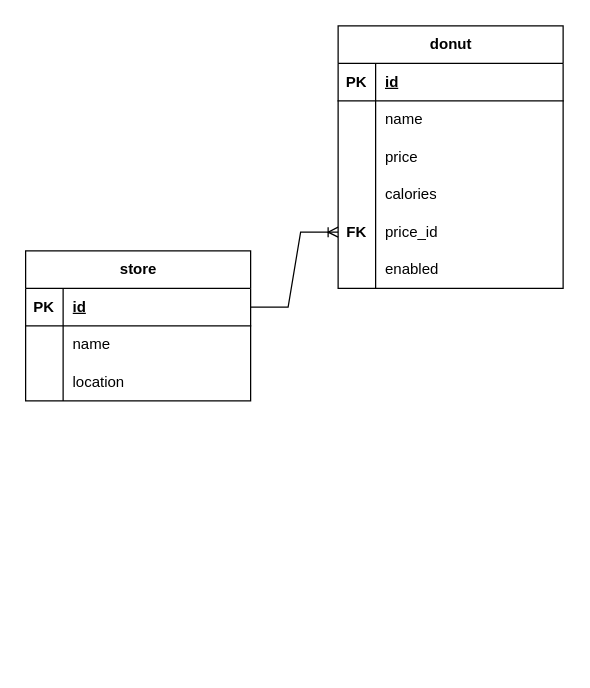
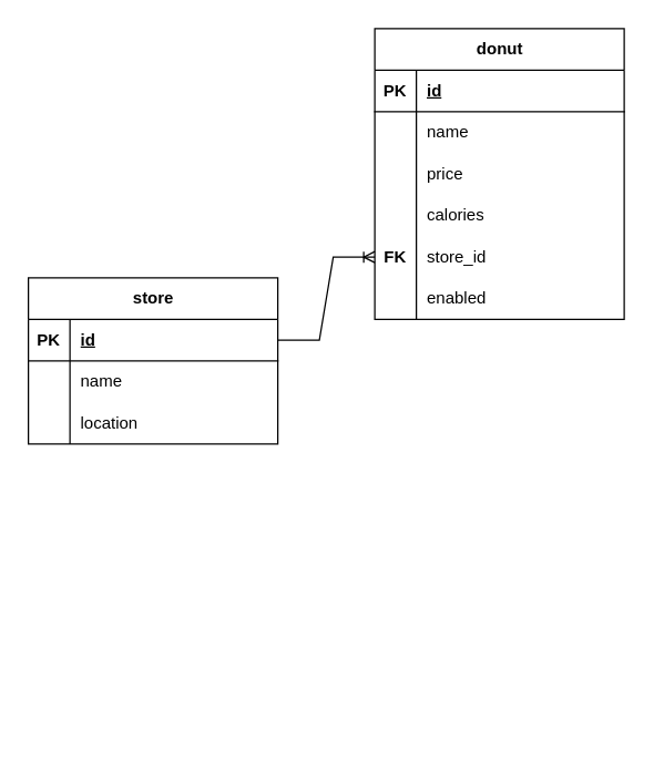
  <mxCell id="0" />
  <mxCell id="1" parent="0" />
  <mxCell id="2" value="" style="edgeStyle=entityRelationEdgeStyle;fontSize=12;html=1;endArrow=ERoneToMany;rounded=0;" edge="1" parent="1" source="23" target="16"><mxGeometry width="100" height="100" relative="1" as="geometry"><mxPoint x="190" y="180" as="sourcePoint" /><mxPoint x="270.96" y="187.52" as="targetPoint" /><Array as="points"><mxPoint x="430.96" y="527.52" /><mxPoint x="360.96" y="277.52" /><mxPoint x="270.96" y="247.52" /><mxPoint x="320.96" y="232.52" /></Array></mxGeometry></mxCell>
  <mxCell id="3" value="donut" style="shape=table;startSize=30;container=1;collapsible=1;childLayout=tableLayout;fixedRows=1;rowLines=0;fontStyle=1;align=center;resizeLast=1;html=1;" vertex="1" parent="1"><mxGeometry x="270" y="20" width="180" height="210" as="geometry" /></mxCell>
  <mxCell id="4" value="" style="shape=tableRow;horizontal=0;startSize=0;swimlaneHead=0;swimlaneBody=0;fillColor=none;collapsible=0;dropTarget=0;points=[[0,0.5],[1,0.5]];portConstraint=eastwest;top=0;left=0;right=0;bottom=1;" vertex="1" parent="3"><mxGeometry y="30" width="180" height="30" as="geometry" /></mxCell>
  <mxCell id="5" value="PK" style="shape=partialRectangle;connectable=0;fillColor=none;top=0;left=0;bottom=0;right=0;fontStyle=1;overflow=hidden;whiteSpace=wrap;html=1;" vertex="1" parent="4"><mxGeometry width="30" height="30" as="geometry"><mxRectangle width="30" height="30" as="alternateBounds" /></mxGeometry></mxCell>
  <mxCell id="6" value="id" style="shape=partialRectangle;connectable=0;fillColor=none;top=0;left=0;bottom=0;right=0;align=left;spacingLeft=6;fontStyle=5;overflow=hidden;whiteSpace=wrap;html=1;" vertex="1" parent="4"><mxGeometry x="30" width="150" height="30" as="geometry"><mxRectangle width="150" height="30" as="alternateBounds" /></mxGeometry></mxCell>
  <mxCell id="7" value="" style="shape=tableRow;horizontal=0;startSize=0;swimlaneHead=0;swimlaneBody=0;fillColor=none;collapsible=0;dropTarget=0;points=[[0,0.5],[1,0.5]];portConstraint=eastwest;top=0;left=0;right=0;bottom=0;" vertex="1" parent="3"><mxGeometry y="60" width="180" height="30" as="geometry" /></mxCell>
  <mxCell id="8" value="" style="shape=partialRectangle;connectable=0;fillColor=none;top=0;left=0;bottom=0;right=0;editable=1;overflow=hidden;whiteSpace=wrap;html=1;" vertex="1" parent="7"><mxGeometry width="30" height="30" as="geometry"><mxRectangle width="30" height="30" as="alternateBounds" /></mxGeometry></mxCell>
  <mxCell id="9" value="name" style="shape=partialRectangle;connectable=0;fillColor=none;top=0;left=0;bottom=0;right=0;align=left;spacingLeft=6;overflow=hidden;whiteSpace=wrap;html=1;" vertex="1" parent="7"><mxGeometry x="30" width="150" height="30" as="geometry"><mxRectangle width="150" height="30" as="alternateBounds" /></mxGeometry></mxCell>
  <mxCell id="10" value="" style="shape=tableRow;horizontal=0;startSize=0;swimlaneHead=0;swimlaneBody=0;fillColor=none;collapsible=0;dropTarget=0;points=[[0,0.5],[1,0.5]];portConstraint=eastwest;top=0;left=0;right=0;bottom=0;" vertex="1" parent="3"><mxGeometry y="90" width="180" height="30" as="geometry" /></mxCell>
  <mxCell id="11" value="" style="shape=partialRectangle;connectable=0;fillColor=none;top=0;left=0;bottom=0;right=0;editable=1;overflow=hidden;whiteSpace=wrap;html=1;" vertex="1" parent="10"><mxGeometry width="30" height="30" as="geometry"><mxRectangle width="30" height="30" as="alternateBounds" /></mxGeometry></mxCell>
  <mxCell id="12" value="price" style="shape=partialRectangle;connectable=0;fillColor=none;top=0;left=0;bottom=0;right=0;align=left;spacingLeft=6;overflow=hidden;whiteSpace=wrap;html=1;" vertex="1" parent="10"><mxGeometry x="30" width="150" height="30" as="geometry"><mxRectangle width="150" height="30" as="alternateBounds" /></mxGeometry></mxCell>
  <mxCell id="13" value="" style="shape=tableRow;horizontal=0;startSize=0;swimlaneHead=0;swimlaneBody=0;fillColor=none;collapsible=0;dropTarget=0;points=[[0,0.5],[1,0.5]];portConstraint=eastwest;top=0;left=0;right=0;bottom=0;" vertex="1" parent="3"><mxGeometry y="120" width="180" height="30" as="geometry" /></mxCell>
  <mxCell id="14" value="" style="shape=partialRectangle;connectable=0;fillColor=none;top=0;left=0;bottom=0;right=0;editable=1;overflow=hidden;whiteSpace=wrap;html=1;" vertex="1" parent="13"><mxGeometry width="30" height="30" as="geometry"><mxRectangle width="30" height="30" as="alternateBounds" /></mxGeometry></mxCell>
  <mxCell id="15" value="calories" style="shape=partialRectangle;connectable=0;fillColor=none;top=0;left=0;bottom=0;right=0;align=left;spacingLeft=6;overflow=hidden;whiteSpace=wrap;html=1;" vertex="1" parent="13"><mxGeometry x="30" width="150" height="30" as="geometry"><mxRectangle width="150" height="30" as="alternateBounds" /></mxGeometry></mxCell>
  <mxCell id="16" value="" style="shape=tableRow;horizontal=0;startSize=0;swimlaneHead=0;swimlaneBody=0;fillColor=none;collapsible=0;dropTarget=0;points=[[0,0.5],[1,0.5]];portConstraint=eastwest;top=0;left=0;right=0;bottom=0;" vertex="1" parent="3"><mxGeometry y="150" width="180" height="30" as="geometry" /></mxCell>
  <mxCell id="17" value="&lt;b&gt;FK&lt;/b&gt;" style="shape=partialRectangle;connectable=0;fillColor=none;top=0;left=0;bottom=0;right=0;editable=1;overflow=hidden;whiteSpace=wrap;html=1;" vertex="1" parent="16"><mxGeometry width="30" height="30" as="geometry"><mxRectangle width="30" height="30" as="alternateBounds" /></mxGeometry></mxCell>
- <mxCell id="18" value="price_id" style="shape=partialRectangle;connectable=0;fillColor=none;top=0;left=0;bottom=0;right=0;align=left;spacingLeft=6;overflow=hidden;whiteSpace=wrap;html=1;" vertex="1" parent="16"><mxGeometry x="30" width="150" height="30" as="geometry"><mxRectangle width="150" height="30" as="alternateBounds" /></mxGeometry></mxCell>
+ <mxCell id="18" value="store_id" style="shape=partialRectangle;connectable=0;fillColor=none;top=0;left=0;bottom=0;right=0;align=left;spacingLeft=6;overflow=hidden;whiteSpace=wrap;html=1;" vertex="1" parent="16"><mxGeometry x="30" width="150" height="30" as="geometry"><mxRectangle width="150" height="30" as="alternateBounds" /></mxGeometry></mxCell>
  <mxCell id="19" value="" style="shape=tableRow;horizontal=0;startSize=0;swimlaneHead=0;swimlaneBody=0;fillColor=none;collapsible=0;dropTarget=0;points=[[0,0.5],[1,0.5]];portConstraint=eastwest;top=0;left=0;right=0;bottom=0;" vertex="1" parent="3"><mxGeometry y="180" width="180" height="30" as="geometry" /></mxCell>
  <mxCell id="20" value="" style="shape=partialRectangle;connectable=0;fillColor=none;top=0;left=0;bottom=0;right=0;editable=1;overflow=hidden;whiteSpace=wrap;html=1;" vertex="1" parent="19"><mxGeometry width="30" height="30" as="geometry"><mxRectangle width="30" height="30" as="alternateBounds" /></mxGeometry></mxCell>
  <mxCell id="21" value="enabled" style="shape=partialRectangle;connectable=0;fillColor=none;top=0;left=0;bottom=0;right=0;align=left;spacingLeft=6;overflow=hidden;whiteSpace=wrap;html=1;" vertex="1" parent="19"><mxGeometry x="30" width="150" height="30" as="geometry"><mxRectangle width="150" height="30" as="alternateBounds" /></mxGeometry></mxCell>
  <mxCell id="22" value="store" style="shape=table;startSize=30;container=1;collapsible=1;childLayout=tableLayout;fixedRows=1;rowLines=0;fontStyle=1;align=center;resizeLast=1;html=1;" vertex="1" parent="1"><mxGeometry x="20" y="200" width="180" height="120" as="geometry" /></mxCell>
  <mxCell id="23" value="" style="shape=tableRow;horizontal=0;startSize=0;swimlaneHead=0;swimlaneBody=0;fillColor=none;collapsible=0;dropTarget=0;points=[[0,0.5],[1,0.5]];portConstraint=eastwest;top=0;left=0;right=0;bottom=1;" vertex="1" parent="22"><mxGeometry y="30" width="180" height="30" as="geometry" /></mxCell>
  <mxCell id="24" value="PK" style="shape=partialRectangle;connectable=0;fillColor=none;top=0;left=0;bottom=0;right=0;fontStyle=1;overflow=hidden;whiteSpace=wrap;html=1;" vertex="1" parent="23"><mxGeometry width="30" height="30" as="geometry"><mxRectangle width="30" height="30" as="alternateBounds" /></mxGeometry></mxCell>
  <mxCell id="25" value="id" style="shape=partialRectangle;connectable=0;fillColor=none;top=0;left=0;bottom=0;right=0;align=left;spacingLeft=6;fontStyle=5;overflow=hidden;whiteSpace=wrap;html=1;" vertex="1" parent="23"><mxGeometry x="30" width="150" height="30" as="geometry"><mxRectangle width="150" height="30" as="alternateBounds" /></mxGeometry></mxCell>
  <mxCell id="26" value="" style="shape=tableRow;horizontal=0;startSize=0;swimlaneHead=0;swimlaneBody=0;fillColor=none;collapsible=0;dropTarget=0;points=[[0,0.5],[1,0.5]];portConstraint=eastwest;top=0;left=0;right=0;bottom=0;" vertex="1" parent="22"><mxGeometry y="60" width="180" height="30" as="geometry" /></mxCell>
  <mxCell id="27" value="" style="shape=partialRectangle;connectable=0;fillColor=none;top=0;left=0;bottom=0;right=0;editable=1;overflow=hidden;whiteSpace=wrap;html=1;" vertex="1" parent="26"><mxGeometry width="30" height="30" as="geometry"><mxRectangle width="30" height="30" as="alternateBounds" /></mxGeometry></mxCell>
  <mxCell id="28" value="name" style="shape=partialRectangle;connectable=0;fillColor=none;top=0;left=0;bottom=0;right=0;align=left;spacingLeft=6;overflow=hidden;whiteSpace=wrap;html=1;" vertex="1" parent="26"><mxGeometry x="30" width="150" height="30" as="geometry"><mxRectangle width="150" height="30" as="alternateBounds" /></mxGeometry></mxCell>
  <mxCell id="29" value="" style="shape=tableRow;horizontal=0;startSize=0;swimlaneHead=0;swimlaneBody=0;fillColor=none;collapsible=0;dropTarget=0;points=[[0,0.5],[1,0.5]];portConstraint=eastwest;top=0;left=0;right=0;bottom=0;" vertex="1" parent="22"><mxGeometry y="90" width="180" height="30" as="geometry" /></mxCell>
  <mxCell id="30" value="" style="shape=partialRectangle;connectable=0;fillColor=none;top=0;left=0;bottom=0;right=0;editable=1;overflow=hidden;whiteSpace=wrap;html=1;" vertex="1" parent="29"><mxGeometry width="30" height="30" as="geometry"><mxRectangle width="30" height="30" as="alternateBounds" /></mxGeometry></mxCell>
  <mxCell id="31" value="location" style="shape=partialRectangle;connectable=0;fillColor=none;top=0;left=0;bottom=0;right=0;align=left;spacingLeft=6;overflow=hidden;whiteSpace=wrap;html=1;" vertex="1" parent="29"><mxGeometry x="30" width="150" height="30" as="geometry"><mxRectangle width="150" height="30" as="alternateBounds" /></mxGeometry></mxCell>
